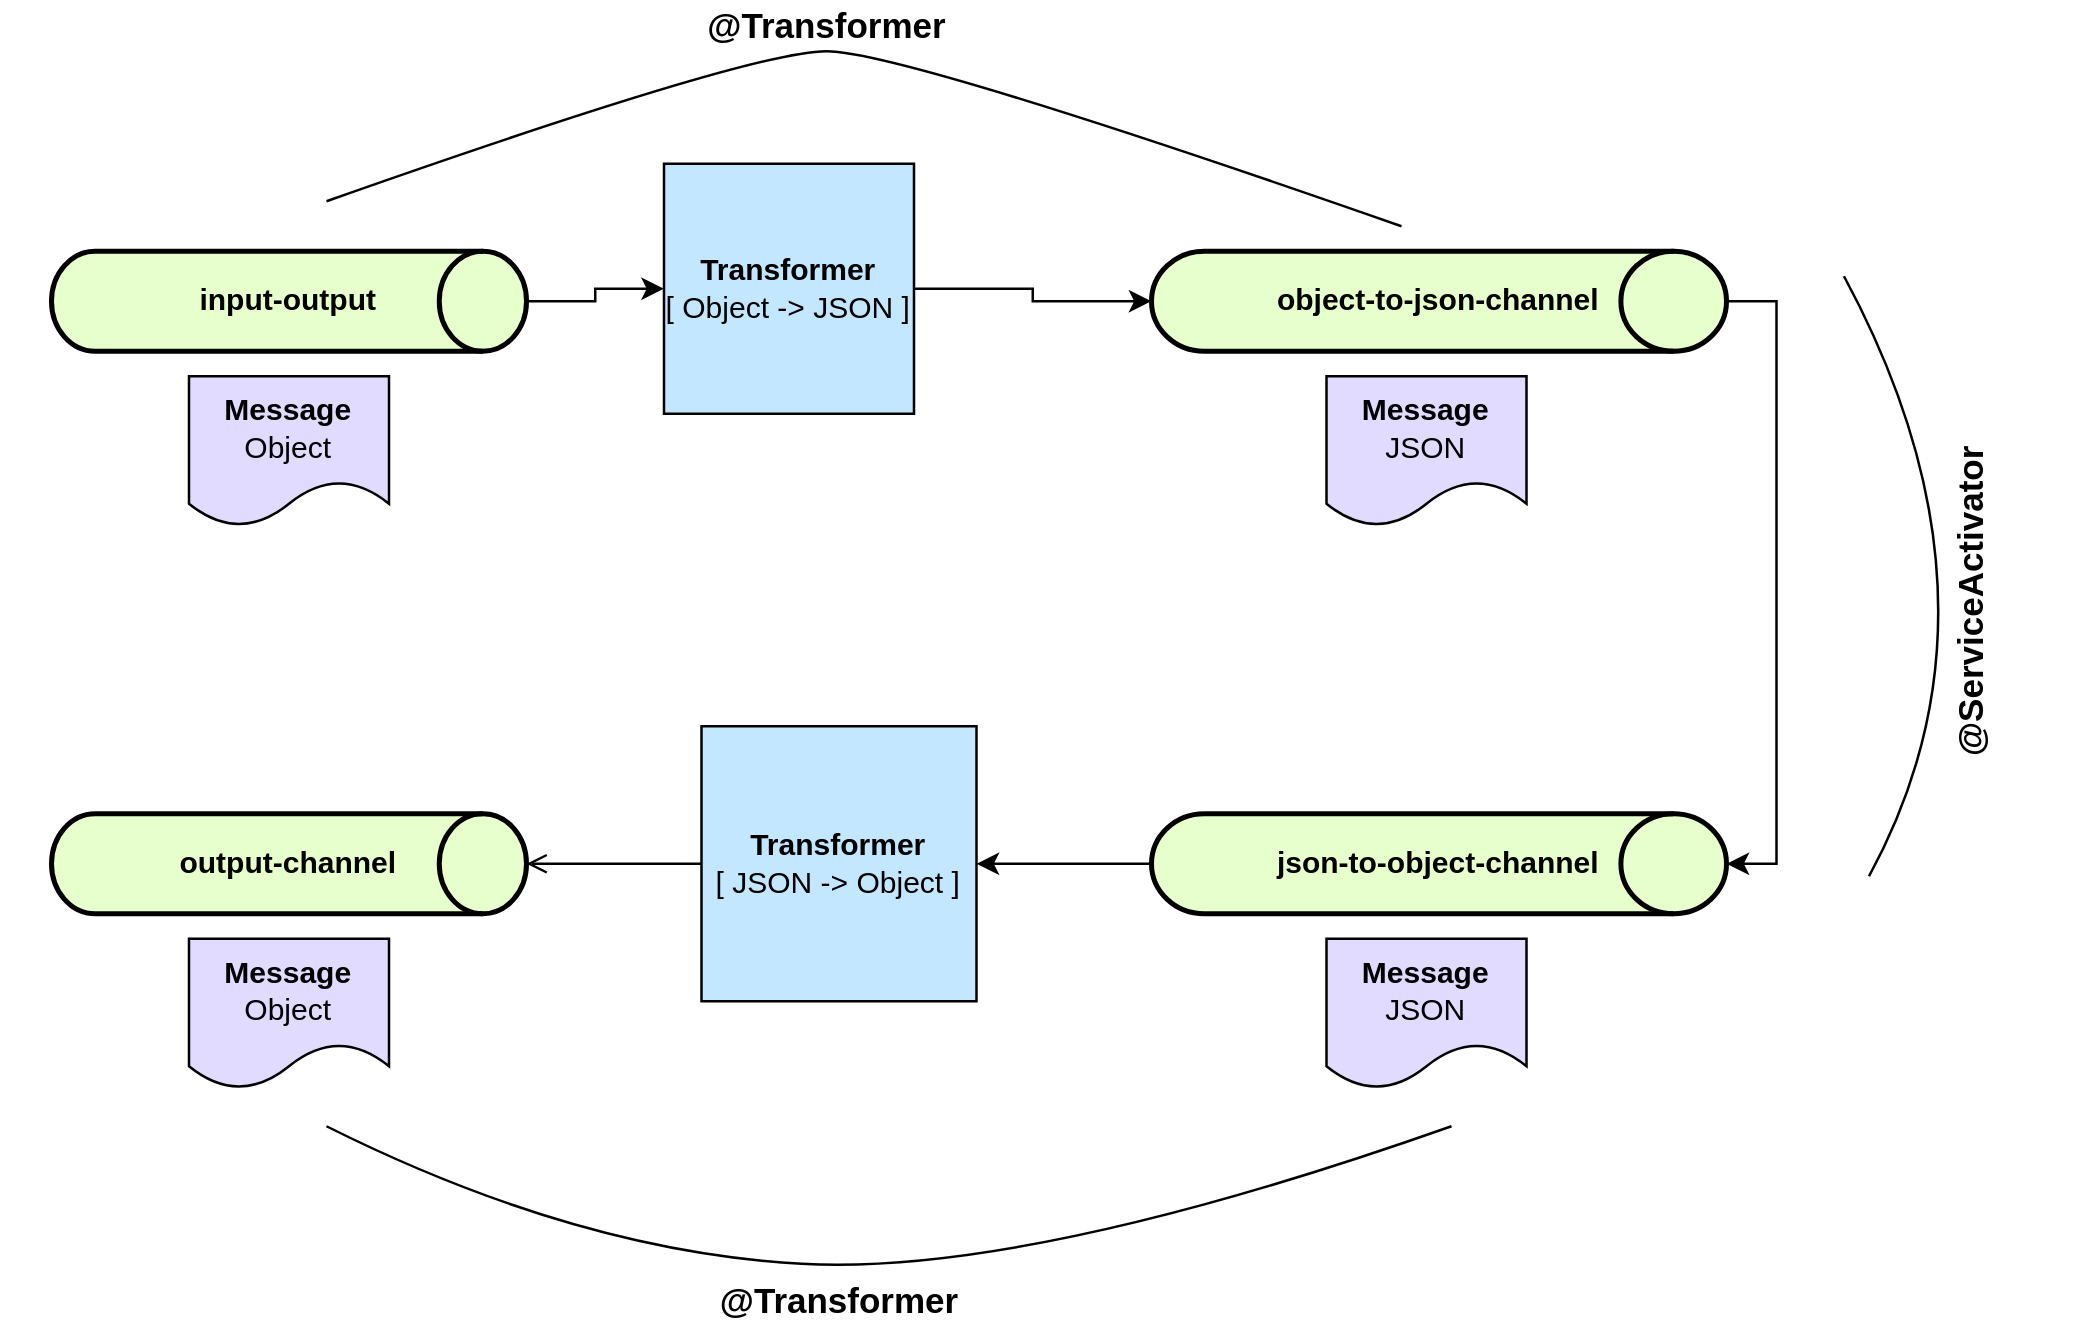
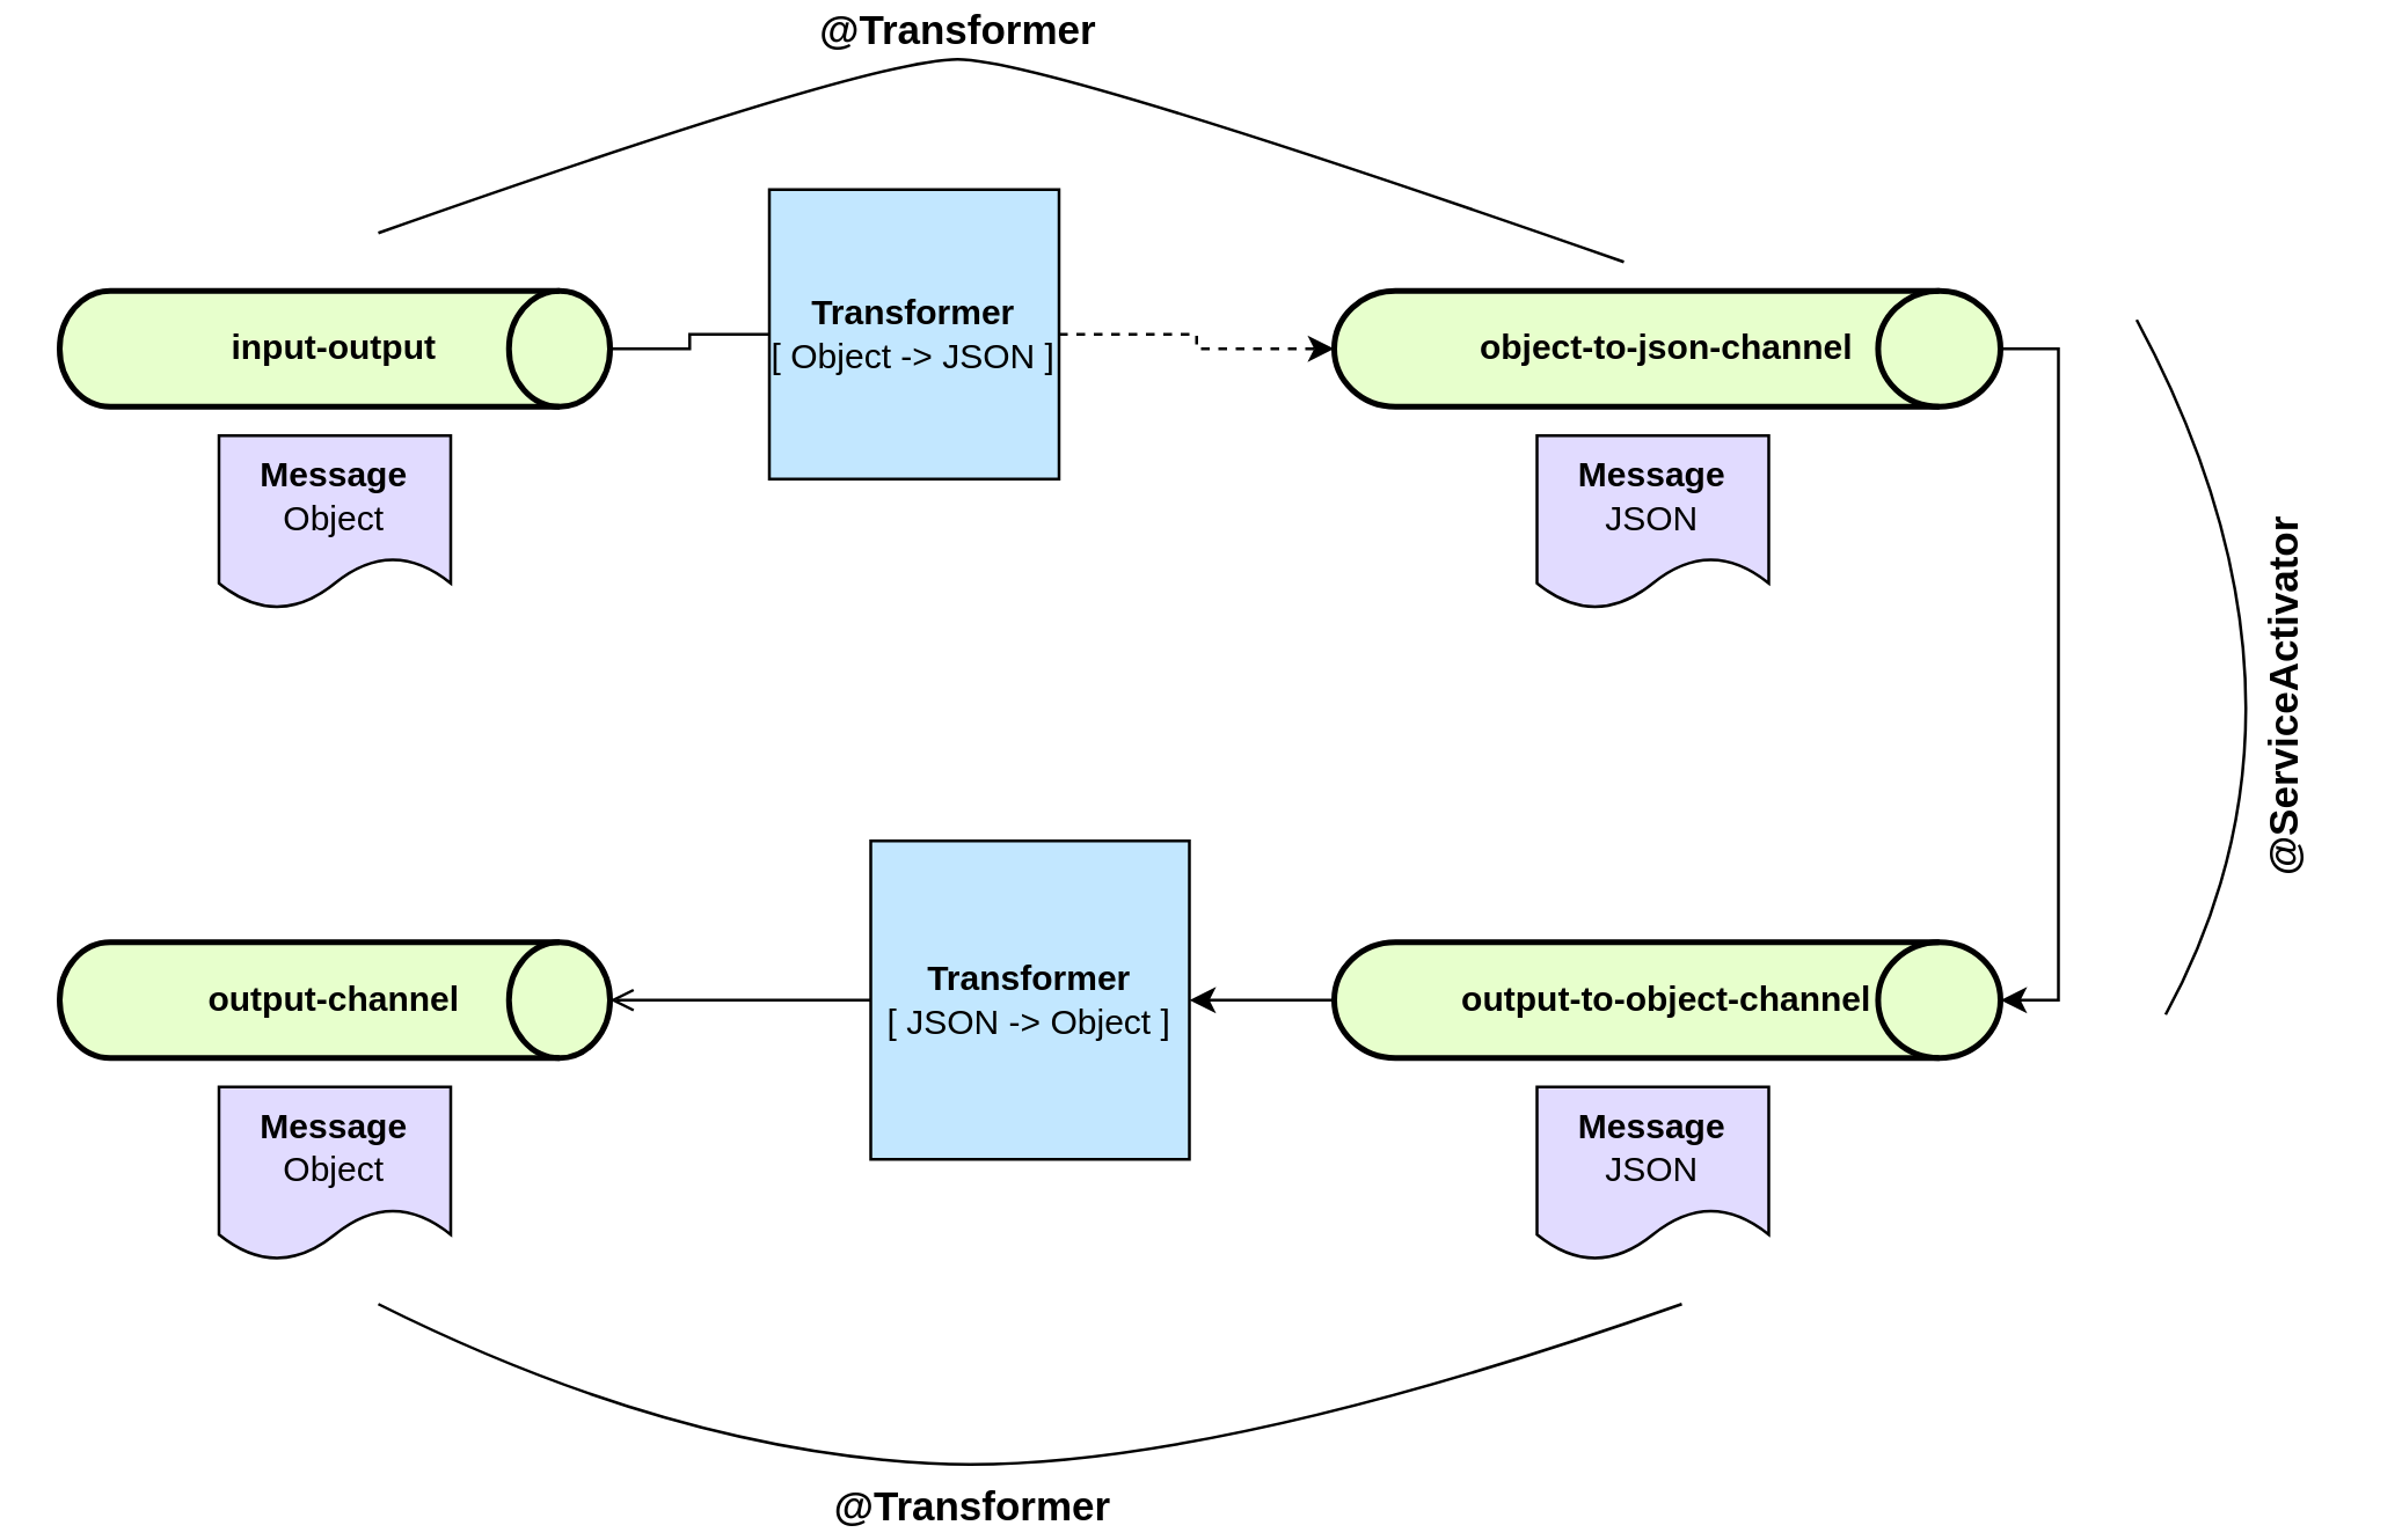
  <mxCell id="0" />
  <mxCell id="1" parent="0" />
- <mxCell id="2" style="edgeStyle=orthogonalEdgeStyle;rounded=0;orthogonalLoop=1;jettySize=auto;html=1;exitX=1;exitY=0.5;exitDx=0;exitDy=0;exitPerimeter=0;entryX=0;entryY=0.5;entryDx=0;entryDy=0;" edge="1" parent="1" source="3" target="7"><mxGeometry relative="1" as="geometry" /></mxCell>
+ <mxCell id="2" style="edgeStyle=orthogonalEdgeStyle;rounded=0;orthogonalLoop=1;jettySize=auto;html=1;exitX=1;exitY=0.5;exitDx=0;exitDy=0;exitPerimeter=0;entryX=0;entryY=0.5;entryDx=0;entryDy=0;endArrow=none;" edge="1" parent="1" source="3" target="7"><mxGeometry relative="1" as="geometry" /></mxCell>
  <mxCell id="3" value="input-output" style="strokeWidth=2;html=1;shape=mxgraph.flowchart.direct_data;whiteSpace=wrap;fillColor=#E7FFCC;fontStyle=1" vertex="1" parent="1"><mxGeometry x="20" y="100" width="190" height="40" as="geometry" /></mxCell>
  <mxCell id="4" style="edgeStyle=orthogonalEdgeStyle;rounded=0;orthogonalLoop=1;jettySize=auto;html=1;entryX=1;entryY=0.5;entryDx=0;entryDy=0;entryPerimeter=0;" edge="1" parent="1" source="5" target="12"><mxGeometry relative="1" as="geometry"><Array as="points"><mxPoint x="710" y="120" /><mxPoint x="710" y="345" /></Array></mxGeometry></mxCell>
  <mxCell id="5" value="object-to-json-channel" style="strokeWidth=2;html=1;shape=mxgraph.flowchart.direct_data;whiteSpace=wrap;fillColor=#E7FFCC;fontStyle=1" vertex="1" parent="1"><mxGeometry x="460" y="100" width="230" height="40" as="geometry" /></mxCell>
- <mxCell id="6" style="edgeStyle=orthogonalEdgeStyle;rounded=0;orthogonalLoop=1;jettySize=auto;html=1;entryX=0;entryY=0.5;entryDx=0;entryDy=0;entryPerimeter=0;" edge="1" parent="1" source="7" target="5"><mxGeometry relative="1" as="geometry" /></mxCell>
+ <mxCell id="6" style="edgeStyle=orthogonalEdgeStyle;rounded=0;orthogonalLoop=1;jettySize=auto;html=1;entryX=0;entryY=0.5;entryDx=0;entryDy=0;entryPerimeter=0;dashed=1;" edge="1" parent="1" source="7" target="5"><mxGeometry relative="1" as="geometry" /></mxCell>
  <mxCell id="7" value="&lt;b&gt;Transformer&lt;/b&gt;&lt;br&gt;[ Object -&amp;gt; JSON ]" style="whiteSpace=wrap;html=1;aspect=fixed;fillColor=#C2E7FF;" vertex="1" parent="1"><mxGeometry x="265" y="65" width="100" height="100" as="geometry" /></mxCell>
  <mxCell id="8" value="&lt;b&gt;Message&lt;/b&gt;&lt;br&gt;JSON" style="shape=document;whiteSpace=wrap;html=1;boundedLbl=1;fillColor=#E1DBFF;" vertex="1" parent="1"><mxGeometry x="530" y="150" width="80" height="60" as="geometry" /></mxCell>
  <mxCell id="9" value="&lt;b&gt;Message&lt;/b&gt;&lt;br&gt;Object" style="shape=document;whiteSpace=wrap;html=1;boundedLbl=1;fillColor=#E1DBFF;" vertex="1" parent="1"><mxGeometry x="75" y="150" width="80" height="60" as="geometry" /></mxCell>
  <mxCell id="10" value="output-channel" style="strokeWidth=2;html=1;shape=mxgraph.flowchart.direct_data;whiteSpace=wrap;fillColor=#E7FFCC;fontStyle=1" vertex="1" parent="1"><mxGeometry x="20" y="325" width="190" height="40" as="geometry" /></mxCell>
  <mxCell id="11" style="edgeStyle=orthogonalEdgeStyle;rounded=0;orthogonalLoop=1;jettySize=auto;html=1;exitX=0;exitY=0.5;exitDx=0;exitDy=0;exitPerimeter=0;entryX=1;entryY=0.5;entryDx=0;entryDy=0;" edge="1" parent="1" source="12" target="14"><mxGeometry relative="1" as="geometry" /></mxCell>
- <mxCell id="12" value="json-to-object-channel" style="strokeWidth=2;html=1;shape=mxgraph.flowchart.direct_data;whiteSpace=wrap;fillColor=#E7FFCC;fontStyle=1" vertex="1" parent="1"><mxGeometry x="460" y="325" width="230" height="40" as="geometry" /></mxCell>
+ <mxCell id="12" value="output-to-object-channel" style="strokeWidth=2;html=1;shape=mxgraph.flowchart.direct_data;whiteSpace=wrap;fillColor=#E7FFCC;fontStyle=1" vertex="1" parent="1"><mxGeometry x="460" y="325" width="230" height="40" as="geometry" /></mxCell>
  <mxCell id="13" style="edgeStyle=orthogonalEdgeStyle;rounded=0;orthogonalLoop=1;jettySize=auto;html=1;exitX=0;exitY=0.5;exitDx=0;exitDy=0;endArrow=open;" edge="1" parent="1" source="14" target="10"><mxGeometry relative="1" as="geometry" /></mxCell>
- <mxCell id="14" value="&lt;b&gt;Transformer&lt;/b&gt;&lt;br&gt;[ JSON -&amp;gt; Object ]" style="whiteSpace=wrap;html=1;aspect=fixed;fillColor=#C2E7FF;" vertex="1" parent="1"><mxGeometry x="280" y="290" width="110" height="110" as="geometry" /></mxCell>
+ <mxCell id="14" value="&lt;b&gt;Transformer&lt;/b&gt;&lt;br&gt;[ JSON -&amp;gt; Object ]" style="whiteSpace=wrap;html=1;aspect=fixed;fillColor=#C2E7FF;" vertex="1" parent="1"><mxGeometry x="300" y="290" width="110" height="110" as="geometry" /></mxCell>
  <mxCell id="15" value="&lt;b&gt;Message&lt;/b&gt;&lt;br&gt;JSON" style="shape=document;whiteSpace=wrap;html=1;boundedLbl=1;fillColor=#E1DBFF;" vertex="1" parent="1"><mxGeometry x="530" y="375" width="80" height="60" as="geometry" /></mxCell>
  <mxCell id="16" value="&lt;b&gt;Message&lt;/b&gt;&lt;br&gt;Object" style="shape=document;whiteSpace=wrap;html=1;boundedLbl=1;fillColor=#E1DBFF;" vertex="1" parent="1"><mxGeometry x="75" y="375" width="80" height="60" as="geometry" /></mxCell>
  <mxCell id="17" value="&lt;b&gt;&lt;font style=&quot;font-size: 14px&quot;&gt;@Transformer&lt;/font&gt;&lt;/b&gt;" style="curved=1;endArrow=none;html=1;rounded=0;endFill=0;" edge="1" parent="1"><mxGeometry x="-0.07" y="10" width="50" height="50" relative="1" as="geometry"><mxPoint x="130" y="80" as="sourcePoint" /><mxPoint x="560" y="90" as="targetPoint" /><Array as="points"><mxPoint x="300" y="20" /><mxPoint x="360" y="20" /></Array><mxPoint as="offset" /></mxGeometry></mxCell>
  <mxCell id="18" value="" style="curved=1;endArrow=none;html=1;rounded=0;endFill=0;" edge="1" parent="1"><mxGeometry width="50" height="50" relative="1" as="geometry"><mxPoint x="580" y="450" as="sourcePoint" /><mxPoint x="130" y="450" as="targetPoint" /><Array as="points"><mxPoint x="410" y="510" /><mxPoint x="230" y="500" /></Array></mxGeometry></mxCell>
  <mxCell id="19" value="&lt;b&gt;&lt;font style=&quot;font-size: 14px&quot;&gt;@Transformer&lt;/font&gt;&lt;/b&gt;" style="edgeLabel;html=1;align=center;verticalAlign=middle;resizable=0;points=[];" vertex="1" connectable="0" parent="18"><mxGeometry x="0.154" y="-3" relative="1" as="geometry"><mxPoint x="17" y="18" as="offset" /></mxGeometry></mxCell>
  <mxCell id="20" value="" style="curved=1;endArrow=none;html=1;rounded=0;fontSize=14;endFill=0;" edge="1" parent="1"><mxGeometry width="50" height="50" relative="1" as="geometry"><mxPoint x="747" y="350" as="sourcePoint" /><mxPoint x="737" y="110" as="targetPoint" /><Array as="points"><mxPoint x="807" y="240" /><mxPoint x="737" y="110" /></Array></mxGeometry></mxCell>
  <mxCell id="21" value="&lt;b&gt;@ServiceActivator&lt;/b&gt;" style="edgeLabel;html=1;align=center;verticalAlign=middle;resizable=0;points=[];fontSize=14;rotation=-90;" vertex="1" connectable="0" parent="20"><mxGeometry x="0.11" y="23" relative="1" as="geometry"><mxPoint x="13" y="13" as="offset" /></mxGeometry></mxCell>
